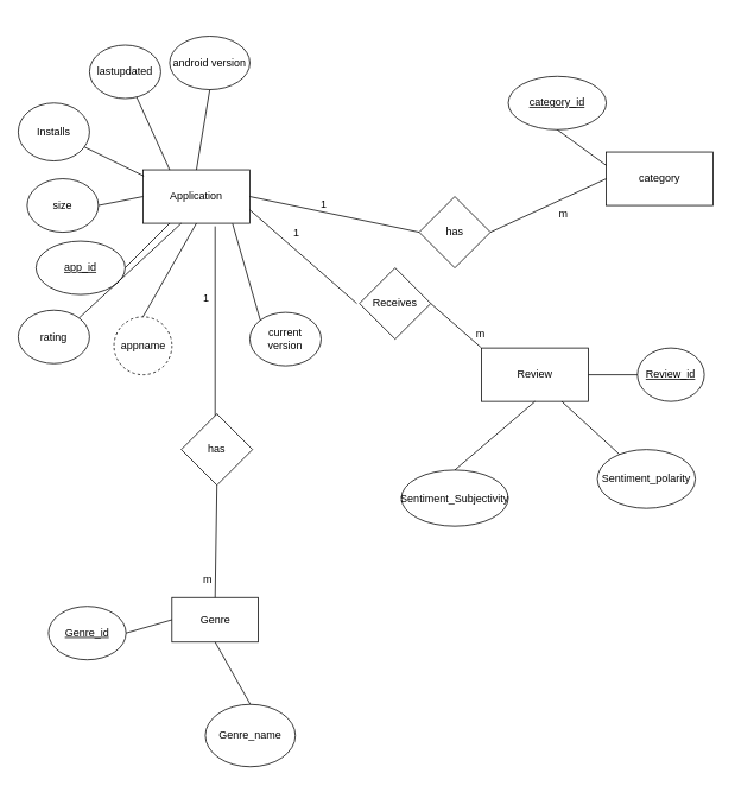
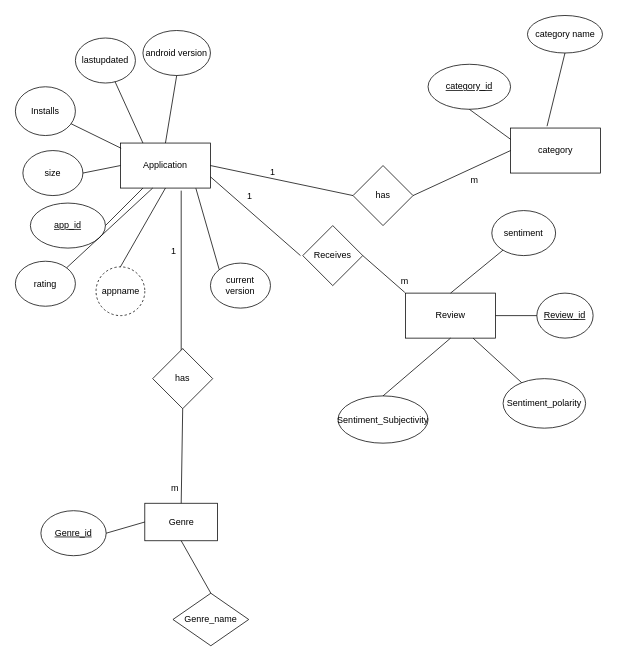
  <mxCell id="0" />
  <mxCell id="1" parent="0" />
  <mxCell id="2" value="Application" style="rounded=0;whiteSpace=wrap;html=1;" vertex="1" parent="1"><mxGeometry x="160" y="190" width="120" height="60" as="geometry" /></mxCell>
  <mxCell id="3" value="&lt;u&gt;app_id&lt;/u&gt;" style="ellipse;whiteSpace=wrap;html=1;" vertex="1" parent="1"><mxGeometry x="40" y="270" width="100" height="60" as="geometry" /></mxCell>
  <mxCell id="4" value="" style="endArrow=none;html=1;entryX=1;entryY=0.5;entryDx=0;entryDy=0;exitX=0.25;exitY=1;exitDx=0;exitDy=0;" edge="1" parent="1" source="2" target="3"><mxGeometry width="50" height="50" relative="1" as="geometry"><mxPoint x="70" y="440" as="sourcePoint" /><mxPoint x="120" y="390" as="targetPoint" /></mxGeometry></mxCell>
  <mxCell id="5" value="appname" style="ellipse;whiteSpace=wrap;html=1;aspect=fixed;dashed=1;" vertex="1" parent="1"><mxGeometry x="127.5" y="355" width="65" height="65" as="geometry" /></mxCell>
  <mxCell id="6" value="" style="endArrow=none;html=1;entryX=0.5;entryY=0;entryDx=0;entryDy=0;exitX=0.5;exitY=1;exitDx=0;exitDy=0;" edge="1" parent="1" source="2" target="5"><mxGeometry width="50" height="50" relative="1" as="geometry"><mxPoint x="215" y="250" as="sourcePoint" /><mxPoint x="120" y="400" as="targetPoint" /></mxGeometry></mxCell>
  <mxCell id="7" value="category" style="rounded=0;whiteSpace=wrap;html=1;" vertex="1" parent="1"><mxGeometry x="680" y="170" width="120" height="60" as="geometry" /></mxCell>
  <mxCell id="8" value="size" style="ellipse;whiteSpace=wrap;html=1;" vertex="1" parent="1"><mxGeometry x="30" y="200" width="80" height="60" as="geometry" /></mxCell>
  <mxCell id="9" value="Installs" style="ellipse;whiteSpace=wrap;html=1;" vertex="1" parent="1"><mxGeometry x="20" y="115" width="80" height="65" as="geometry" /></mxCell>
  <mxCell id="10" value="lastupdated" style="ellipse;whiteSpace=wrap;html=1;" vertex="1" parent="1"><mxGeometry x="100" y="50" width="80" height="60" as="geometry" /></mxCell>
  <mxCell id="11" value="current version" style="ellipse;whiteSpace=wrap;html=1;" vertex="1" parent="1"><mxGeometry x="280" y="350" width="80" height="60" as="geometry" /></mxCell>
  <mxCell id="12" style="edgeStyle=orthogonalEdgeStyle;rounded=0;orthogonalLoop=1;jettySize=auto;html=1;exitX=0.5;exitY=1;exitDx=0;exitDy=0;" edge="1" parent="1" source="3" target="3"><mxGeometry relative="1" as="geometry" /></mxCell>
  <mxCell id="13" value="" style="endArrow=none;html=1;entryX=0;entryY=0.5;entryDx=0;entryDy=0;exitX=1;exitY=0.5;exitDx=0;exitDy=0;" edge="1" parent="1" source="8" target="2"><mxGeometry width="50" height="50" relative="1" as="geometry"><mxPoint x="20" y="470" as="sourcePoint" /><mxPoint x="70" y="420" as="targetPoint" /></mxGeometry></mxCell>
  <mxCell id="14" value="" style="endArrow=none;html=1;entryX=0.008;entryY=0.116;entryDx=0;entryDy=0;entryPerimeter=0;" edge="1" parent="1" source="9" target="2"><mxGeometry width="50" height="50" relative="1" as="geometry"><mxPoint x="20" y="470" as="sourcePoint" /><mxPoint x="70" y="420" as="targetPoint" /></mxGeometry></mxCell>
  <mxCell id="15" value="" style="endArrow=none;html=1;entryX=0.25;entryY=0;entryDx=0;entryDy=0;" edge="1" parent="1" source="10" target="2"><mxGeometry width="50" height="50" relative="1" as="geometry"><mxPoint x="140" y="115" as="sourcePoint" /><mxPoint x="70" y="420" as="targetPoint" /></mxGeometry></mxCell>
  <mxCell id="16" value="" style="endArrow=none;html=1;entryX=0.838;entryY=1.005;entryDx=0;entryDy=0;entryPerimeter=0;exitX=0;exitY=0;exitDx=0;exitDy=0;" edge="1" parent="1" source="11" target="2"><mxGeometry width="50" height="50" relative="1" as="geometry"><mxPoint x="20" y="470" as="sourcePoint" /><mxPoint x="70" y="420" as="targetPoint" /></mxGeometry></mxCell>
  <mxCell id="17" value="android version" style="ellipse;whiteSpace=wrap;html=1;" vertex="1" parent="1"><mxGeometry x="190" y="40" width="90" height="60" as="geometry" /></mxCell>
  <mxCell id="18" value="" style="endArrow=none;html=1;entryX=0.5;entryY=1;entryDx=0;entryDy=0;exitX=0.5;exitY=0;exitDx=0;exitDy=0;" edge="1" parent="1" source="2" target="17"><mxGeometry width="50" height="50" relative="1" as="geometry"><mxPoint x="20" y="470" as="sourcePoint" /><mxPoint x="70" y="420" as="targetPoint" /></mxGeometry></mxCell>
  <mxCell id="19" value="rating" style="ellipse;whiteSpace=wrap;html=1;" vertex="1" parent="1"><mxGeometry x="20" y="347.5" width="80" height="60" as="geometry" /></mxCell>
  <mxCell id="20" value="" style="endArrow=none;html=1;exitX=1;exitY=0;exitDx=0;exitDy=0;" edge="1" parent="1" source="19"><mxGeometry width="50" height="50" relative="1" as="geometry"><mxPoint x="130" y="360" as="sourcePoint" /><mxPoint x="203" y="250" as="targetPoint" /></mxGeometry></mxCell>
  <mxCell id="21" value="has" style="rhombus;whiteSpace=wrap;html=1;" vertex="1" parent="1"><mxGeometry x="470" y="220" width="80" height="80" as="geometry" /></mxCell>
  <mxCell id="22" value="" style="endArrow=none;html=1;exitX=1;exitY=0.5;exitDx=0;exitDy=0;entryX=0;entryY=0.5;entryDx=0;entryDy=0;" edge="1" parent="1" source="21" target="7"><mxGeometry width="50" height="50" relative="1" as="geometry"><mxPoint x="20" y="490" as="sourcePoint" /><mxPoint x="70" y="440" as="targetPoint" /></mxGeometry></mxCell>
  <mxCell id="23" value="" style="endArrow=none;html=1;entryX=0;entryY=0.5;entryDx=0;entryDy=0;exitX=1;exitY=0.5;exitDx=0;exitDy=0;" edge="1" parent="1" source="2" target="21"><mxGeometry width="50" height="50" relative="1" as="geometry"><mxPoint x="20" y="490" as="sourcePoint" /><mxPoint x="70" y="440" as="targetPoint" /></mxGeometry></mxCell>
  <mxCell id="24" value="&lt;u&gt;category_id&lt;/u&gt;" style="ellipse;whiteSpace=wrap;html=1;" vertex="1" parent="1"><mxGeometry x="570" y="85" width="110" height="60" as="geometry" /></mxCell>
+ <mxCell id="25" value="category name" style="ellipse;whiteSpace=wrap;html=1;" vertex="1" parent="1"><mxGeometry x="702.5" y="20" width="100" height="50" as="geometry" /></mxCell>
  <mxCell id="26" value="" style="endArrow=none;html=1;entryX=0.5;entryY=1;entryDx=0;entryDy=0;exitX=0;exitY=0.25;exitDx=0;exitDy=0;" edge="1" parent="1" source="7" target="24"><mxGeometry width="50" height="50" relative="1" as="geometry"><mxPoint x="570" y="180" as="sourcePoint" /><mxPoint x="540" y="160" as="targetPoint" /></mxGeometry></mxCell>
+ <mxCell id="27" value="" style="endArrow=none;html=1;entryX=0.5;entryY=1;entryDx=0;entryDy=0;exitX=0.405;exitY=-0.041;exitDx=0;exitDy=0;exitPerimeter=0;" edge="1" parent="1" source="7" target="25"><mxGeometry width="50" height="50" relative="1" as="geometry"><mxPoint x="530" y="250" as="sourcePoint" /><mxPoint x="690" y="100" as="targetPoint" /></mxGeometry></mxCell>
  <mxCell id="28" value="Review" style="rounded=0;whiteSpace=wrap;html=1;" vertex="1" parent="1"><mxGeometry x="540" y="390" width="120" height="60" as="geometry" /></mxCell>
+ <mxCell id="29" value="" style="endArrow=none;html=1;entryX=0.5;entryY=0;entryDx=0;entryDy=0;" edge="1" parent="1" source="31" target="28"><mxGeometry width="50" height="50" relative="1" as="geometry"><mxPoint x="20" y="510" as="sourcePoint" /><mxPoint x="70" y="460" as="targetPoint" /></mxGeometry></mxCell>
  <mxCell id="30" value="&lt;u&gt;Review_id&lt;/u&gt;" style="ellipse;whiteSpace=wrap;html=1;" vertex="1" parent="1"><mxGeometry x="715" y="390" width="75" height="60" as="geometry" /></mxCell>
+ <mxCell id="31" value="sentiment" style="ellipse;whiteSpace=wrap;html=1;" vertex="1" parent="1"><mxGeometry x="655" y="280" width="85" height="60" as="geometry" /></mxCell>
  <mxCell id="32" value="Sentiment_polarity" style="ellipse;whiteSpace=wrap;html=1;" vertex="1" parent="1"><mxGeometry x="670" y="504" width="110" height="66" as="geometry" /></mxCell>
  <mxCell id="33" value="Sentiment_Subjectivity" style="ellipse;whiteSpace=wrap;html=1;" vertex="1" parent="1"><mxGeometry x="450" y="527" width="120" height="63" as="geometry" /></mxCell>
  <mxCell id="34" value="" style="endArrow=none;html=1;entryX=0.5;entryY=1;entryDx=0;entryDy=0;exitX=0.5;exitY=0;exitDx=0;exitDy=0;" edge="1" parent="1" source="33" target="28"><mxGeometry width="50" height="50" relative="1" as="geometry"><mxPoint x="20" y="660" as="sourcePoint" /><mxPoint x="70" y="610" as="targetPoint" /></mxGeometry></mxCell>
  <mxCell id="35" value="" style="endArrow=none;html=1;entryX=0.75;entryY=1;entryDx=0;entryDy=0;" edge="1" parent="1" source="32" target="28"><mxGeometry width="50" height="50" relative="1" as="geometry"><mxPoint x="20" y="660" as="sourcePoint" /><mxPoint x="70" y="610" as="targetPoint" /></mxGeometry></mxCell>
  <mxCell id="36" value="" style="endArrow=none;html=1;entryX=1;entryY=0.5;entryDx=0;entryDy=0;exitX=0;exitY=0.5;exitDx=0;exitDy=0;" edge="1" parent="1" source="30" target="28"><mxGeometry width="50" height="50" relative="1" as="geometry"><mxPoint x="20" y="660" as="sourcePoint" /><mxPoint x="70" y="610" as="targetPoint" /></mxGeometry></mxCell>
  <mxCell id="37" value="Receives" style="rhombus;whiteSpace=wrap;html=1;" vertex="1" parent="1"><mxGeometry x="403" y="300" width="80" height="80" as="geometry" /></mxCell>
  <mxCell id="38" value="Genre" style="rounded=0;whiteSpace=wrap;html=1;" vertex="1" parent="1"><mxGeometry x="192.5" y="670.069" width="97" height="50" as="geometry" /></mxCell>
  <mxCell id="39" value="&lt;u&gt;Genre_id&lt;/u&gt;" style="ellipse;whiteSpace=wrap;html=1;" vertex="1" parent="1"><mxGeometry x="54" y="680" width="87" height="60" as="geometry" /></mxCell>
  <mxCell id="40" value="" style="endArrow=none;html=1;entryX=0.5;entryY=0;entryDx=0;entryDy=0;exitX=0.675;exitY=1.057;exitDx=0;exitDy=0;exitPerimeter=0;entryPerimeter=0;" edge="1" parent="1" source="2" target="41"><mxGeometry width="50" height="50" relative="1" as="geometry"><mxPoint x="20" y="680" as="sourcePoint" /><mxPoint x="70" y="630" as="targetPoint" /><Array as="points"><mxPoint x="241" y="490" /></Array></mxGeometry></mxCell>
  <mxCell id="41" value="has" style="rhombus;whiteSpace=wrap;html=1;" vertex="1" parent="1"><mxGeometry x="203" y="464" width="80" height="80" as="geometry" /></mxCell>
  <mxCell id="42" value="" style="endArrow=none;html=1;entryX=0.5;entryY=1;entryDx=0;entryDy=0;exitX=0.5;exitY=0;exitDx=0;exitDy=0;" edge="1" parent="1" source="38" target="41"><mxGeometry width="50" height="50" relative="1" as="geometry"><mxPoint x="300" y="620" as="sourcePoint" /><mxPoint x="350" y="570" as="targetPoint" /></mxGeometry></mxCell>
  <mxCell id="43" value="" style="endArrow=none;html=1;entryX=0;entryY=0.5;entryDx=0;entryDy=0;exitX=1;exitY=0.5;exitDx=0;exitDy=0;" edge="1" parent="1" source="39" target="38"><mxGeometry width="50" height="50" relative="1" as="geometry"><mxPoint x="20" y="810" as="sourcePoint" /><mxPoint x="70" y="760" as="targetPoint" /></mxGeometry></mxCell>
- <mxCell id="44" value="Genre_name" style="ellipse;whiteSpace=wrap;html=1;" vertex="1" parent="1"><mxGeometry x="230" y="790" width="101" height="70" as="geometry" /></mxCell>
+ <mxCell id="44" value="Genre_name" style="rhombus;whiteSpace=wrap;html=1;" vertex="1" parent="1"><mxGeometry x="230" y="790" width="101" height="70" as="geometry" /></mxCell>
  <mxCell id="45" value="" style="endArrow=none;html=1;entryX=0.5;entryY=1;entryDx=0;entryDy=0;exitX=0.5;exitY=0;exitDx=0;exitDy=0;" edge="1" parent="1" source="44" target="38"><mxGeometry width="50" height="50" relative="1" as="geometry"><mxPoint x="20" y="930" as="sourcePoint" /><mxPoint x="70" y="880" as="targetPoint" /></mxGeometry></mxCell>
  <mxCell id="46" value="" style="endArrow=none;html=1;entryX=1;entryY=0.75;entryDx=0;entryDy=0;" edge="1" parent="1" target="2"><mxGeometry width="50" height="50" relative="1" as="geometry"><mxPoint x="400" y="340" as="sourcePoint" /><mxPoint x="430" y="440" as="targetPoint" /></mxGeometry></mxCell>
  <mxCell id="47" value="1" style="text;html=1;resizable=0;points=[];align=center;verticalAlign=middle;labelBackgroundColor=#ffffff;" vertex="1" connectable="0" parent="46"><mxGeometry x="0.597" y="-5" relative="1" as="geometry"><mxPoint x="23.5" y="7.5" as="offset" /></mxGeometry></mxCell>
  <mxCell id="48" value="" style="endArrow=none;html=1;exitX=1;exitY=0.5;exitDx=0;exitDy=0;entryX=-0.008;entryY=-0.015;entryDx=0;entryDy=0;entryPerimeter=0;" edge="1" parent="1" source="37" target="28"><mxGeometry width="50" height="50" relative="1" as="geometry"><mxPoint x="420" y="500" as="sourcePoint" /><mxPoint x="560" y="660" as="targetPoint" /><Array as="points" /></mxGeometry></mxCell>
  <mxCell id="49" value="m" style="text;html=1;resizable=0;points=[];autosize=1;align=left;verticalAlign=top;spacingTop=-4;" vertex="1" parent="1"><mxGeometry x="532" y="364" width="30" height="20" as="geometry" /></mxCell>
  <mxCell id="50" value="1" style="text;html=1;resizable=0;points=[];autosize=1;align=left;verticalAlign=top;spacingTop=-4;" vertex="1" parent="1"><mxGeometry x="226" y="324" width="20" height="20" as="geometry" /></mxCell>
  <mxCell id="51" value="m" style="text;html=1;resizable=0;points=[];autosize=1;align=left;verticalAlign=top;spacingTop=-4;" vertex="1" parent="1"><mxGeometry x="226" y="640" width="30" height="20" as="geometry" /></mxCell>
  <mxCell id="52" value="1" style="text;html=1;resizable=0;points=[];autosize=1;align=left;verticalAlign=top;spacingTop=-4;" vertex="1" parent="1"><mxGeometry x="358" y="219" width="20" height="20" as="geometry" /></mxCell>
  <mxCell id="53" value="m" style="text;html=1;resizable=0;points=[];autosize=1;align=left;verticalAlign=top;spacingTop=-4;" vertex="1" parent="1"><mxGeometry x="625" y="230" width="30" height="20" as="geometry" /></mxCell>
